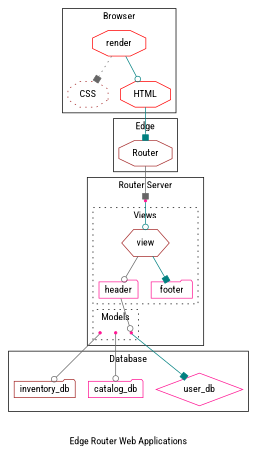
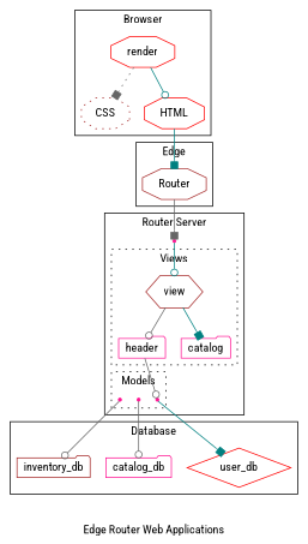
  digraph {
    fontname="Roboto Condensed"
    label="Edge Router Web Applications"
    node [color=deeppink fontname="Roboto Condensed" shape=octagon]
    edge [arrowhead=odot color=gray40 fontname="Roboto Condensed"]
    n1 [color=brown label=Router]
    render [color=red]
    n3 [color=brown label=CSS style=dotted]
    n4 [color=red label=HTML]
    user_model [shape=point]
    catalog_model [shape=point]
    inventory_model [shape=point]
    view [color=brown height=0.15 shape=hexagon width=0.2]
    header [height=0.15 shape=folder width=0.2]
-   footer [height=0.15 shape=folder width=0.2]
+   footer [height=0.15 shape=folder width=0.2 label=catalog]
    controller [shape=point]
-   user_db [height=0.15 shape=diamond width=0.2]
+   user_db [color=red height=0.15 shape=diamond width=0.2]
    catalog_db [height=0.15 shape=folder width=0.2]
    inventory_db [color=brown height=0.15 shape=folder width=0.2]
    subgraph cluster_1 {
      label="Edge"
      n1
    }
    subgraph cluster_2 {
      label=Browser
      render
      n3
      n4
    }
    subgraph cluster_3 {
      label="Router Server"
      controller
      subgraph cluster_4 {
        label=Models
        style=dotted
        user_model
        catalog_model
        inventory_model
      }
      subgraph cluster_5 {
        label=Views
        style=dotted
        view
        header
        footer
      }
    }
    subgraph cluster_6 {
      label=Database
      user_db
      catalog_db
      inventory_db
    }
    n1 -> controller [arrowhead=box]
    render -> n3 [arrowhead=box style=dotted]
    render -> n4 [color=teal]
    n4 -> n1 [arrowhead=box color=teal]
    user_model -> user_db [arrowhead=box color=teal]
    catalog_model -> catalog_db
    inventory_model -> inventory_db
    view -> header
    view -> footer [arrowhead=box color=teal]
    header -> user_model
    controller -> view [color=teal]
  }
